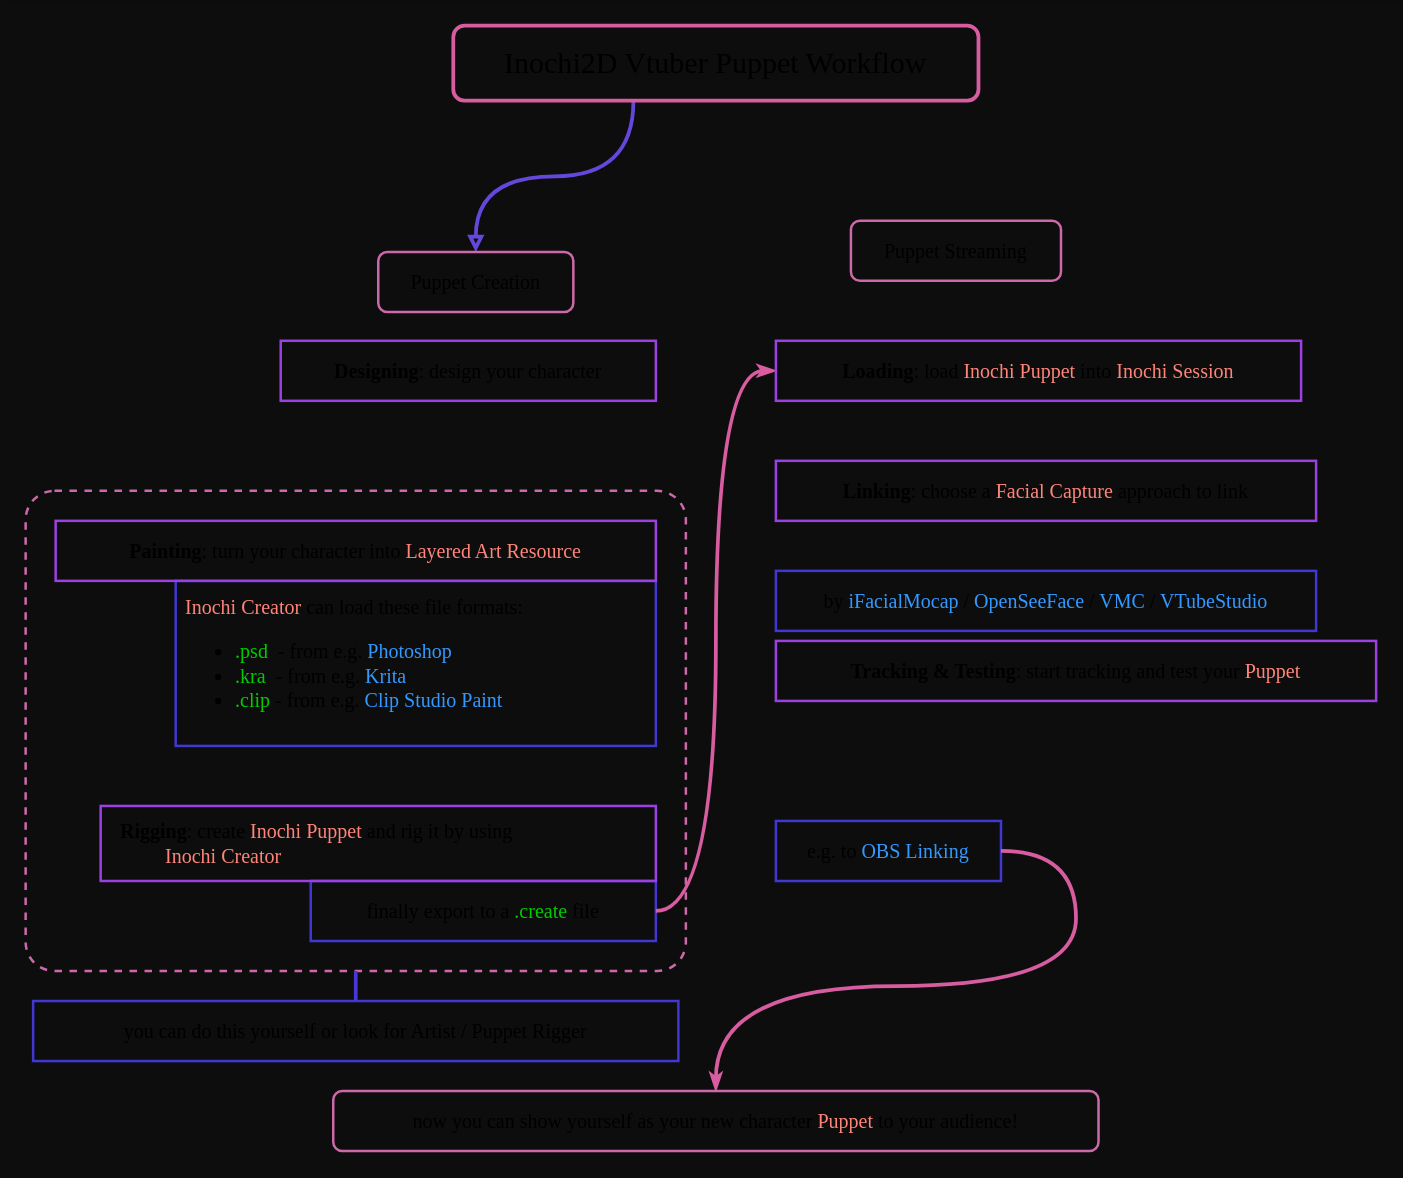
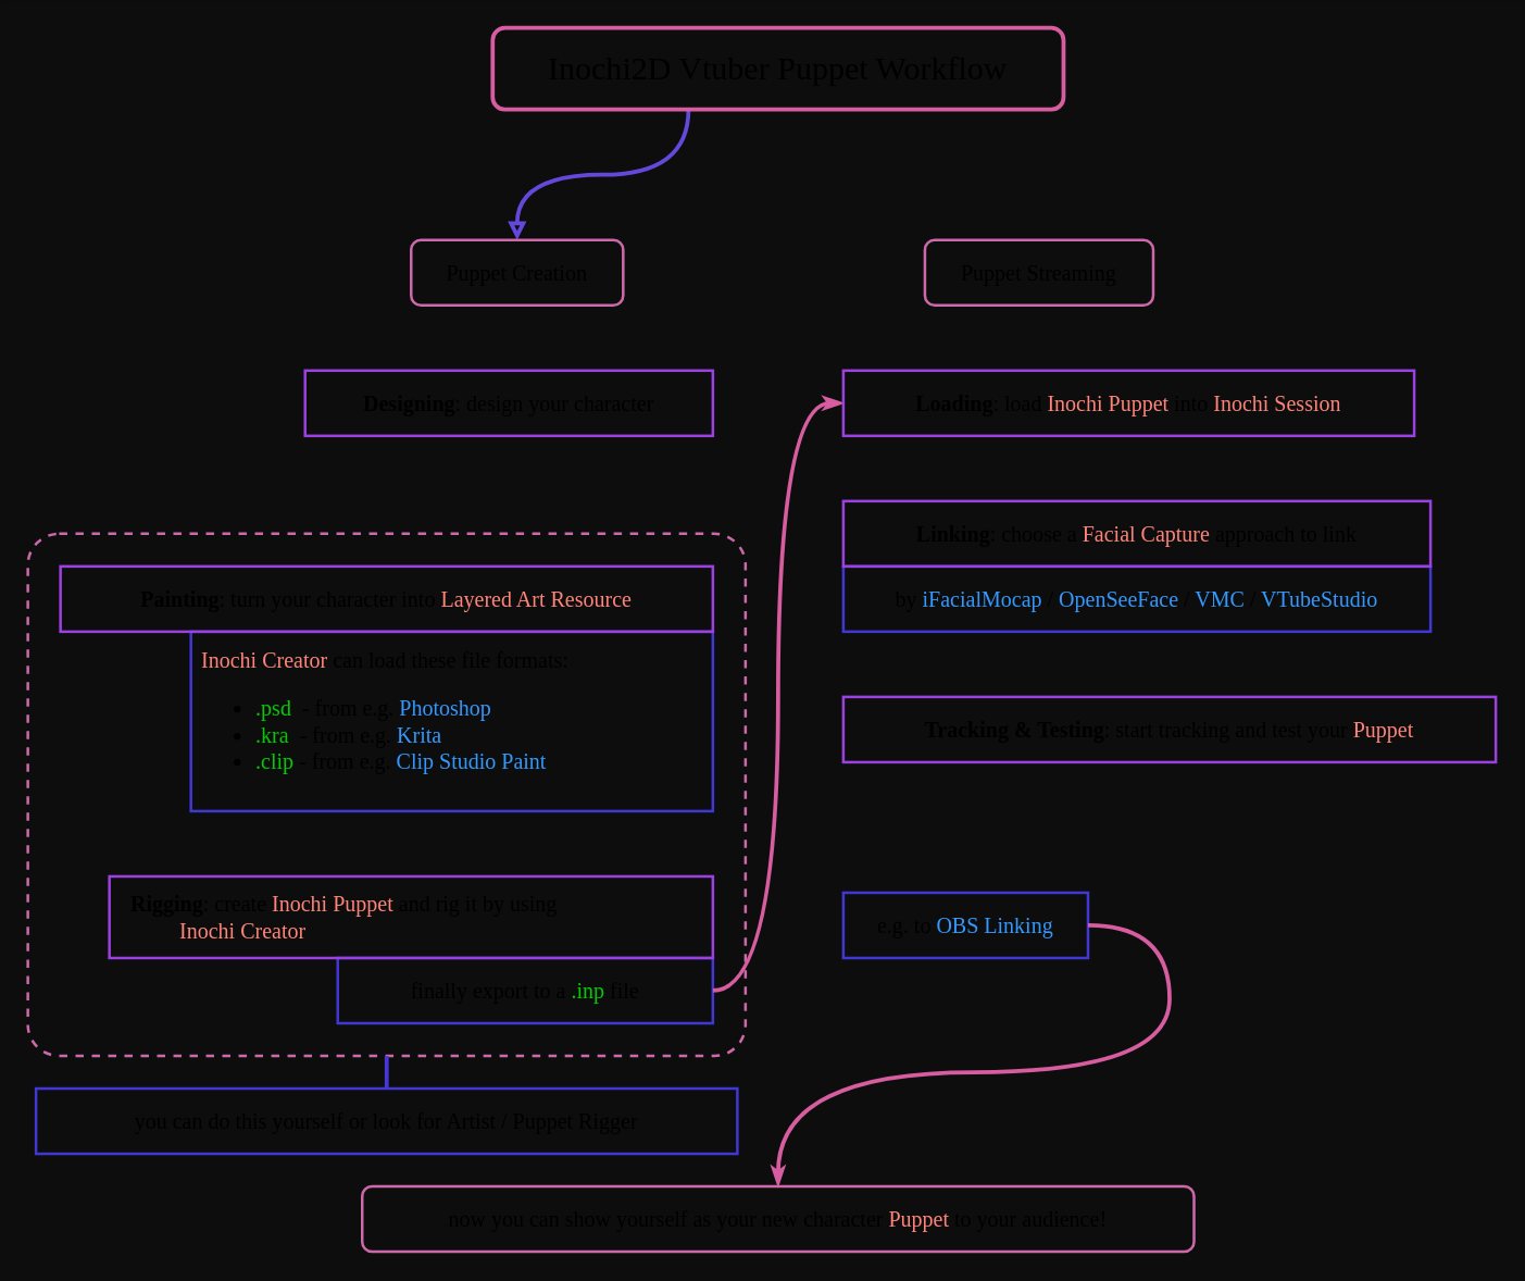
  <mxCell id="0" />
  <mxCell id="1" parent="0" />
  <mxCell id="2" value="" style="rounded=1;whiteSpace=wrap;html=1;strokeColor=#cd69aa;strokeWidth=2;fontFamily=Ubuntu Mono;fontSize=14;fontColor=default;fillColor=none;dashed=1;spacing=12;align=center;arcSize=6;" parent="1" vertex="1"><mxGeometry x="20" y="392" width="528" height="384" as="geometry" /></mxCell>
  <mxCell id="3" value="you can do this yourself or look for Artist / Puppet Rigger" style="rounded=0;whiteSpace=wrap;html=1;strokeColor=#4137D2;strokeWidth=2;fontFamily=Ubuntu Mono;fontSize=16;fontColor=default;fillColor=none;perimeterSpacing=0;glass=0;spacing=8;align=center;autosize=1;" parent="1" vertex="1"><mxGeometry x="26" y="800" width="516" height="48" as="geometry" /></mxCell>
  <mxCell id="4" style="edgeStyle=orthogonalEdgeStyle;shape=connector;curved=1;rounded=0;orthogonalLoop=1;jettySize=auto;html=1;exitX=0.5;exitY=1;exitDx=0;exitDy=0;entryX=0.5;entryY=0;entryDx=0;entryDy=0;labelBackgroundColor=default;strokeColor=#4837d7;strokeWidth=3;fontFamily=Ubuntu Mono;fontSize=16;fontColor=default;endArrow=none;endFill=0;endSize=6;targetPerimeterSpacing=0;spacing=8;" parent="1" source="2" target="3" edge="1"><mxGeometry relative="1" as="geometry" /></mxCell>
  <mxCell id="5" style="edgeStyle=orthogonalEdgeStyle;rounded=0;orthogonalLoop=1;jettySize=auto;html=1;exitX=0.343;exitY=1;exitDx=0;exitDy=0;entryX=0.5;entryY=0;entryDx=0;entryDy=0;fontFamily=Ubuntu Mono;fontSize=14;fontColor=default;curved=1;strokeWidth=3;endSize=6;endArrow=block;endFill=0;targetPerimeterSpacing=0;strokeColor=#6448dc;exitPerimeter=0;spacing=12;align=center;" parent="1" source="6" target="7" edge="1"><mxGeometry relative="1" as="geometry" /></mxCell>
  <mxCell id="6" value="Inochi2D Vtuber Puppet Workflow" style="rounded=1;whiteSpace=wrap;html=1;strokeWidth=3;fillColor=none;strokeColor=#d75ca0;fontSize=24;fontStyle=0;spacing=12;align=center;autosize=1;fontFamily=Ubuntu Mono;" parent="1" vertex="1"><mxGeometry x="362" y="20" width="420" height="60" as="geometry" /></mxCell>
- <mxCell id="7" value="Puppet Creation" style="rounded=1;whiteSpace=wrap;html=1;strokeWidth=2;fillColor=none;strokeColor=#cd69aa;fontSize=16;fontStyle=0;autosize=1;spacing=8;align=center;fontFamily=Ubuntu Mono;" parent="1" vertex="1"><mxGeometry x="302" y="201" width="156" height="48" as="geometry" /></mxCell>
+ <mxCell id="7" value="Puppet Creation" style="rounded=1;whiteSpace=wrap;html=1;strokeWidth=2;fillColor=none;strokeColor=#cd69aa;fontSize=16;fontStyle=0;autosize=1;spacing=8;align=center;fontFamily=Ubuntu Mono;" parent="1" vertex="1"><mxGeometry x="302" y="176" width="156" height="48" as="geometry" /></mxCell>
  <mxCell id="8" value="Puppet Streaming" style="rounded=1;whiteSpace=wrap;html=1;strokeWidth=2;fillColor=none;strokeColor=#cd69aa;fontSize=16;fontStyle=0;spacing=8;align=center;autosize=1;fontFamily=Ubuntu Mono;" parent="1" vertex="1"><mxGeometry x="680" y="176" width="168" height="48" as="geometry" /></mxCell>
  <mxCell id="9" value="&lt;b style=&quot;font-size: 16px;&quot;&gt;Designing&lt;/b&gt;: design your character" style="rounded=0;whiteSpace=wrap;html=1;strokeColor=#9b41e1;strokeWidth=2;fontFamily=Ubuntu Mono;fontSize=16;fontColor=default;fillColor=none;perimeterSpacing=0;glass=0;spacing=8;align=center;autosize=1;" parent="1" vertex="1"><mxGeometry x="224" y="272" width="300" height="48" as="geometry" /></mxCell>
  <mxCell id="10" value="&lt;font color=&quot;#ff857a&quot;&gt;Inochi Creator&lt;/font&gt; can load these file formats:&lt;br&gt;&lt;ul&gt;&lt;li&gt;&lt;font color=&quot;#00cc00&quot;&gt;.psd&lt;/font&gt;&amp;nbsp; - from e.g. &lt;font color=&quot;#3399ff&quot;&gt;Photoshop&lt;/font&gt;&lt;/li&gt;&lt;li&gt;&lt;font color=&quot;#00cc00&quot;&gt;.kra&lt;/font&gt;&amp;nbsp; - from e.g. &lt;font color=&quot;#3399ff&quot;&gt;Krita&lt;/font&gt;&lt;/li&gt;&lt;li&gt;&lt;font color=&quot;#00cc00&quot;&gt;.clip&lt;/font&gt; - from e.g. &lt;font color=&quot;#3399ff&quot;&gt;Clip Studio Paint&lt;/font&gt;&lt;/li&gt;&lt;/ul&gt;" style="rounded=0;whiteSpace=wrap;html=1;strokeColor=#4137D2;strokeWidth=2;fontFamily=Ubuntu Mono;fontSize=16;fontColor=default;fillColor=none;perimeterSpacing=0;glass=0;spacing=8;align=left;autosize=1;" parent="1" vertex="1"><mxGeometry x="140" y="464" width="384" height="132" as="geometry" /></mxCell>
  <mxCell id="11" value="&lt;b&gt;Painting&lt;/b&gt;: turn your character into &lt;font color=&quot;#ff857a&quot; style=&quot;font-size: 16px;&quot;&gt;Layered Art Resource&lt;/font&gt;" style="rounded=0;whiteSpace=wrap;html=1;strokeColor=#9b41e1;strokeWidth=2;fontFamily=Ubuntu Mono;fontSize=16;fontColor=default;fillColor=none;perimeterSpacing=0;glass=0;spacing=8;align=center;autosize=1;" parent="1" vertex="1"><mxGeometry x="44" y="416" width="480" height="48" as="geometry" /></mxCell>
- <mxCell id="12" value="finally export to a &lt;font color=&quot;#00cc00&quot; style=&quot;font-size: 16px;&quot;&gt;.create&lt;/font&gt; file" style="rounded=0;whiteSpace=wrap;html=1;strokeColor=#4137D2;strokeWidth=2;fontFamily=Ubuntu Mono;fontSize=16;fontColor=default;fillColor=none;perimeterSpacing=0;glass=0;spacing=8;align=center;autosize=1;" parent="1" vertex="1"><mxGeometry x="248" y="704" width="276" height="48" as="geometry" /></mxCell>
+ <mxCell id="12" value="finally export to a &lt;font color=&quot;#00cc00&quot; style=&quot;font-size: 16px;&quot;&gt;.inp&lt;/font&gt; file" style="rounded=0;whiteSpace=wrap;html=1;strokeColor=#4137D2;strokeWidth=2;fontFamily=Ubuntu Mono;fontSize=16;fontColor=default;fillColor=none;perimeterSpacing=0;glass=0;spacing=8;align=center;autosize=1;" parent="1" vertex="1"><mxGeometry x="248" y="704" width="276" height="48" as="geometry" /></mxCell>
  <mxCell id="13" value="&lt;b style=&quot;font-size: 16px;&quot;&gt;Rigging&lt;/b&gt;: create &lt;font color=&quot;#ff857a&quot; style=&quot;font-size: 16px;&quot;&gt;Inochi Puppet&lt;/font&gt;&amp;nbsp;and rig it by using&amp;nbsp;&lt;br&gt;&lt;font color=&quot;#ff857a&quot; style=&quot;font-size: 16px;&quot;&gt;&amp;nbsp; &amp;nbsp; &amp;nbsp; &amp;nbsp; &amp;nbsp;Inochi Creator&lt;/font&gt;" style="rounded=0;whiteSpace=wrap;html=1;strokeColor=#9b41e1;strokeWidth=2;fontFamily=Ubuntu Mono;fontSize=16;fontColor=default;fillColor=none;perimeterSpacing=0;glass=0;align=left;spacing=8;autosize=1;spacingLeft=8;" parent="1" vertex="1"><mxGeometry x="80" y="644" width="444" height="60" as="geometry" /></mxCell>
  <mxCell id="14" style="edgeStyle=orthogonalEdgeStyle;shape=connector;curved=1;rounded=0;orthogonalLoop=1;jettySize=auto;html=1;exitX=1;exitY=0.5;exitDx=0;exitDy=0;entryX=0;entryY=0.5;entryDx=0;entryDy=0;labelBackgroundColor=default;strokeColor=#D75CA0;strokeWidth=3;fontFamily=Ubuntu Mono;fontSize=16;fontColor=default;endArrow=classicThin;endFill=1;endSize=6;targetPerimeterSpacing=0;spacing=8;align=center;" parent="1" source="12" target="15" edge="1"><mxGeometry relative="1" as="geometry" /></mxCell>
  <mxCell id="15" value="&lt;b style=&quot;font-size: 16px;&quot;&gt;Loading&lt;/b&gt;: load &lt;font color=&quot;#ff857a&quot; style=&quot;font-size: 16px;&quot;&gt;Inochi Puppet&lt;/font&gt; into &lt;font color=&quot;#ff857a&quot; style=&quot;font-size: 16px;&quot;&gt;Inochi Session&lt;/font&gt;" style="rounded=0;whiteSpace=wrap;html=1;strokeColor=#9b41e1;strokeWidth=2;fontFamily=Ubuntu Mono;fontSize=16;fontColor=default;fillColor=none;perimeterSpacing=0;glass=0;spacing=8;align=center;autosize=1;" parent="1" vertex="1"><mxGeometry x="620" y="272" width="420" height="48" as="geometry" /></mxCell>
- <mxCell id="16" value="by&amp;nbsp;&lt;font color=&quot;#3399ff&quot; style=&quot;font-size: 16px;&quot;&gt;iFacialMocap&amp;nbsp;&lt;/font&gt;/ &lt;font color=&quot;#3399ff&quot; style=&quot;font-size: 16px;&quot;&gt;OpenSeeFace&amp;nbsp;&lt;/font&gt;/ &lt;font color=&quot;#3399ff&quot; style=&quot;font-size: 16px;&quot;&gt;VMC&amp;nbsp;&lt;/font&gt;/ &lt;font color=&quot;#3399ff&quot; style=&quot;font-size: 16px;&quot;&gt;VTubeStudio&lt;/font&gt;" style="rounded=0;whiteSpace=wrap;html=1;strokeColor=#4137D2;strokeWidth=2;fontFamily=Ubuntu Mono;fontSize=16;fontColor=default;fillColor=none;perimeterSpacing=0;glass=0;spacing=8;align=center;autosize=1;" parent="1" vertex="1"><mxGeometry x="620" y="456" width="432" height="48" as="geometry" /></mxCell>
+ <mxCell id="16" value="by&amp;nbsp;&lt;font color=&quot;#3399ff&quot; style=&quot;font-size: 16px;&quot;&gt;iFacialMocap&amp;nbsp;&lt;/font&gt;/ &lt;font color=&quot;#3399ff&quot; style=&quot;font-size: 16px;&quot;&gt;OpenSeeFace&amp;nbsp;&lt;/font&gt;/ &lt;font color=&quot;#3399ff&quot; style=&quot;font-size: 16px;&quot;&gt;VMC&amp;nbsp;&lt;/font&gt;/ &lt;font color=&quot;#3399ff&quot; style=&quot;font-size: 16px;&quot;&gt;VTubeStudio&lt;/font&gt;" style="rounded=0;whiteSpace=wrap;html=1;strokeColor=#4137D2;strokeWidth=2;fontFamily=Ubuntu Mono;fontSize=16;fontColor=default;fillColor=none;perimeterSpacing=0;glass=0;spacing=8;align=center;autosize=1;" parent="1" vertex="1"><mxGeometry x="620" y="416" width="432" height="48" as="geometry" /></mxCell>
  <mxCell id="17" value="&lt;b style=&quot;font-size: 16px;&quot;&gt;Linking&lt;/b&gt;: choose a &lt;font color=&quot;#ff857a&quot; style=&quot;font-size: 16px;&quot;&gt;Facial Capture&lt;/font&gt;&amp;nbsp;approach to link" style="rounded=0;whiteSpace=wrap;html=1;strokeColor=#9b41e1;strokeWidth=2;fontFamily=Ubuntu Mono;fontSize=16;fontColor=default;fillColor=none;perimeterSpacing=0;glass=0;spacing=8;align=center;autosize=1;" parent="1" vertex="1"><mxGeometry x="620" y="368" width="432" height="48" as="geometry" /></mxCell>
  <mxCell id="18" value="&lt;b style=&quot;font-size: 16px;&quot;&gt;Tracking &amp;amp; Testing&lt;/b&gt;: start tracking and test your &lt;font color=&quot;#ff857a&quot; style=&quot;font-size: 16px;&quot;&gt;Puppet&lt;/font&gt;" style="rounded=0;whiteSpace=wrap;html=1;strokeColor=#9b41e1;strokeWidth=2;fontFamily=Ubuntu Mono;fontSize=16;fontColor=default;fillColor=none;perimeterSpacing=0;glass=0;spacing=8;align=center;autosize=1;" parent="1" vertex="1"><mxGeometry x="620" y="512" width="480" height="48" as="geometry" /></mxCell>
  <mxCell id="19" value="e.g. to &lt;font color=&quot;#3399ff&quot; style=&quot;font-size: 16px;&quot;&gt;OBS Linking&lt;/font&gt;" style="rounded=0;whiteSpace=wrap;html=1;strokeColor=#4137D2;strokeWidth=2;fontFamily=Ubuntu Mono;fontSize=16;fontColor=default;fillColor=none;perimeterSpacing=0;glass=0;spacing=8;align=center;autosize=1;" parent="1" vertex="1"><mxGeometry x="620" y="656" width="180" height="48" as="geometry" /></mxCell>
  <mxCell id="20" style="edgeStyle=orthogonalEdgeStyle;shape=connector;curved=1;rounded=0;orthogonalLoop=1;jettySize=auto;html=1;exitX=1;exitY=0.5;exitDx=0;exitDy=0;entryX=0.5;entryY=0;entryDx=0;entryDy=0;labelBackgroundColor=default;strokeColor=#D75CA0;strokeWidth=3;fontFamily=Ubuntu Mono;fontSize=16;fontColor=default;endArrow=classicThin;endFill=1;endSize=6;targetPerimeterSpacing=0;spacing=8;" parent="1" source="19" target="21" edge="1"><mxGeometry relative="1" as="geometry"><Array as="points"><mxPoint x="860" y="680" /><mxPoint x="860" y="788" /><mxPoint x="572" y="788" /></Array></mxGeometry></mxCell>
  <mxCell id="21" value="now you can show yourself as your new character &lt;font color=&quot;#ff857a&quot; style=&quot;font-size: 16px;&quot;&gt;Puppet&lt;/font&gt; to your audience!" style="rounded=1;whiteSpace=wrap;html=1;strokeWidth=2;fillColor=none;strokeColor=#cd69aa;fontSize=16;fontStyle=0;spacing=8;align=center;autosize=1;fontFamily=Ubuntu Mono;" parent="1" vertex="1"><mxGeometry x="266" y="872" width="612" height="48" as="geometry" /></mxCell>
